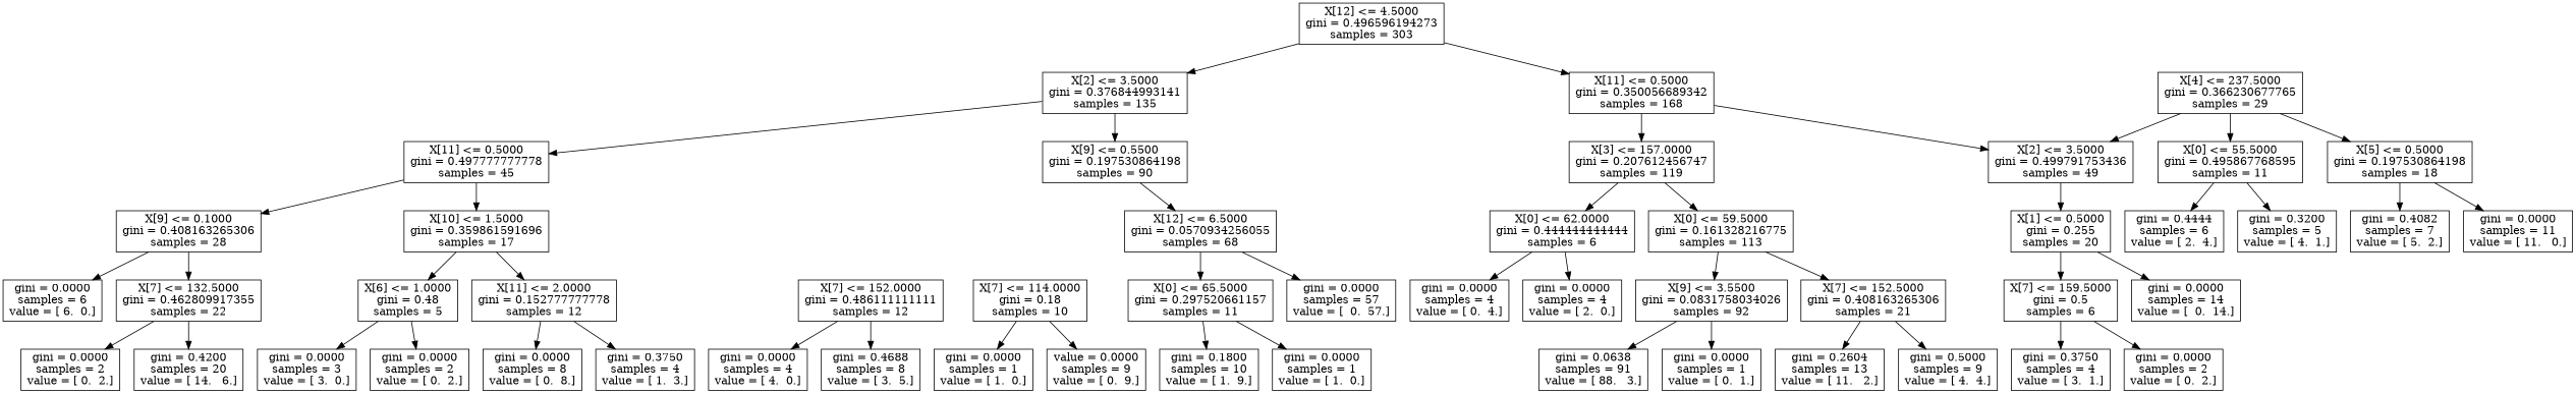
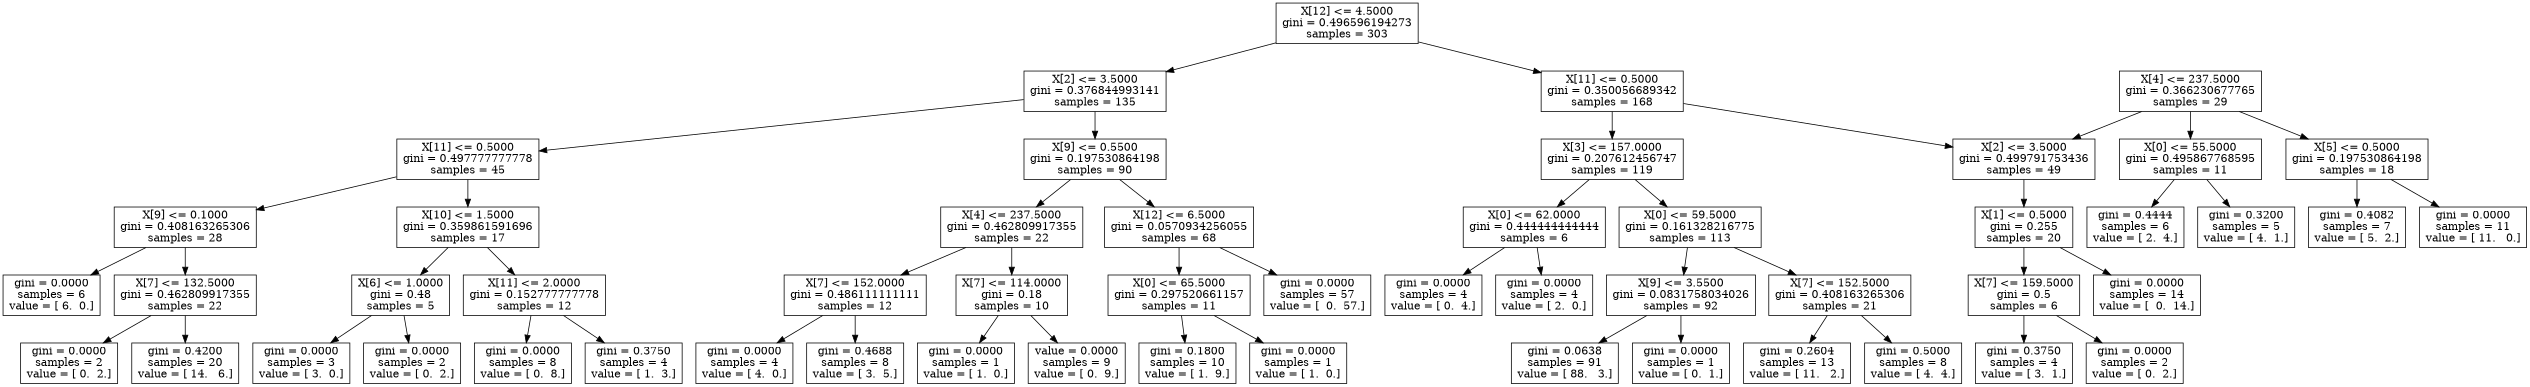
  digraph {
    node [shape=box]
    n1 [label="X[12] <= 4.5000\ngini = 0.496596194273\nsamples = 303"]
    n2 [label="X[11] <= 0.5000\ngini = 0.350056689342\nsamples = 168"]
    n3 [label="X[2] <= 3.5000\ngini = 0.376844993141\nsamples = 135"]
    n4 [label="X[3] <= 157.0000\ngini = 0.207612456747\nsamples = 119"]
    n5 [label="X[2] <= 3.5000\ngini = 0.499791753436\nsamples = 49"]
    n6 [label="X[11] <= 0.5000\ngini = 0.497777777778\nsamples = 45"]
    n7 [label="X[9] <= 0.5500\ngini = 0.197530864198\nsamples = 90"]
    n8 [label="X[0] <= 59.5000\ngini = 0.161328216775\nsamples = 113"]
    n9 [label="X[0] <= 62.0000\ngini = 0.444444444444\nsamples = 6"]
    n10 [label="X[1] <= 0.5000\ngini = 0.255\nsamples = 20"]
    n11 [label="X[9] <= 3.5500\ngini = 0.0831758034026\nsamples = 92"]
    n12 [label="X[7] <= 152.5000\ngini = 0.408163265306\nsamples = 21"]
    n13 [label="gini = 0.0000\nsamples = 4\nvalue = [ 0.  4.]"]
    n14 [label="gini = 0.0000\nsamples = 4\nvalue = [ 2.  0.]"]
    n15 [label="gini = 0.0638\nsamples = 91\nvalue = [ 88.   3.]"]
    n16 [label="gini = 0.0000\nsamples = 1\nvalue = [ 0.  1.]"]
    n17 [label="gini = 0.2604\nsamples = 13\nvalue = [ 11.   2.]"]
-   n18 [label="gini = 0.5000\nsamples = 9\nvalue = [ 4.  4.]"]
+   n18 [label="gini = 0.5000\nsamples = 8\nvalue = [ 4.  4.]"]
    n19 [label="X[4] <= 237.5000\ngini = 0.366230677765\nsamples = 29"]
    n20 [label="X[0] <= 55.5000\ngini = 0.495867768595\nsamples = 11"]
    n21 [label="X[5] <= 0.5000\ngini = 0.197530864198\nsamples = 18"]
    n22 [label="X[7] <= 159.5000\ngini = 0.5\nsamples = 6"]
    n23 [label="gini = 0.0000\nsamples = 14\nvalue = [  0.  14.]"]
    n24 [label="gini = 0.3200\nsamples = 5\nvalue = [ 4.  1.]"]
    n25 [label="gini = 0.4444\nsamples = 6\nvalue = [ 2.  4.]"]
    n26 [label="gini = 0.0000\nsamples = 11\nvalue = [ 11.   0.]"]
    n27 [label="gini = 0.4082\nsamples = 7\nvalue = [ 5.  2.]"]
    n28 [label="gini = 0.3750\nsamples = 4\nvalue = [ 3.  1.]"]
    n29 [label="gini = 0.0000\nsamples = 2\nvalue = [ 0.  2.]"]
    n30 [label="X[9] <= 0.1000\ngini = 0.408163265306\nsamples = 28"]
    n31 [label="X[10] <= 1.5000\ngini = 0.359861591696\nsamples = 17"]
+   n32 [label="X[4] <= 237.5000\ngini = 0.462809917355\nsamples = 22"]
    n33 [label="X[12] <= 6.5000\ngini = 0.0570934256055\nsamples = 68"]
    n34 [label="gini = 0.0000\nsamples = 6\nvalue = [ 6.  0.]"]
    n35 [label="X[7] <= 132.5000\ngini = 0.462809917355\nsamples = 22"]
    n36 [label="X[6] <= 1.0000\ngini = 0.48\nsamples = 5"]
    n37 [label="X[11] <= 2.0000\ngini = 0.152777777778\nsamples = 12"]
    n38 [label="gini = 0.0000\nsamples = 2\nvalue = [ 0.  2.]"]
    n39 [label="gini = 0.4200\nsamples = 20\nvalue = [ 14.   6.]"]
    n40 [label="gini = 0.0000\nsamples = 3\nvalue = [ 3.  0.]"]
    n41 [label="gini = 0.0000\nsamples = 2\nvalue = [ 0.  2.]"]
    n42 [label="gini = 0.0000\nsamples = 8\nvalue = [ 0.  8.]"]
    n43 [label="gini = 0.3750\nsamples = 4\nvalue = [ 1.  3.]"]
    n44 [label="X[7] <= 152.0000\ngini = 0.486111111111\nsamples = 12"]
    n45 [label="X[7] <= 114.0000\ngini = 0.18\nsamples = 10"]
    n46 [label="X[0] <= 65.5000\ngini = 0.297520661157\nsamples = 11"]
    n47 [label="gini = 0.0000\nsamples = 57\nvalue = [  0.  57.]"]
    n48 [label="gini = 0.0000\nsamples = 4\nvalue = [ 4.  0.]"]
    n49 [label="gini = 0.4688\nsamples = 8\nvalue = [ 3.  5.]"]
    n50 [label="gini = 0.0000\nsamples = 1\nvalue = [ 1.  0.]"]
    n51 [label="value = 0.0000\nsamples = 9\nvalue = [ 0.  9.]"]
    n52 [label="gini = 0.1800\nsamples = 10\nvalue = [ 1.  9.]"]
    n53 [label="gini = 0.0000\nsamples = 1\nvalue = [ 1.  0.]"]
    n1 -> n2
    n1 -> n3
    n2 -> n4
    n2 -> n5
    n3 -> n6
    n3 -> n7
    n4 -> n8
    n4 -> n9
    n5 -> n10
    n6 -> n30
    n6 -> n31
+   n7 -> n32
    n7 -> n33
    n8 -> n11
    n8 -> n12
    n9 -> n13
    n9 -> n14
    n10 -> n22
    n10 -> n23
    n11 -> n15
    n11 -> n16
    n12 -> n17
    n12 -> n18
    n19 -> n5
    n19 -> n20
    n19 -> n21
    n20 -> n24
    n20 -> n25
    n21 -> n26
    n21 -> n27
    n22 -> n28
    n22 -> n29
    n30 -> n34
    n30 -> n35
    n31 -> n36
    n31 -> n37
+   n32 -> n44
+   n32 -> n45
    n33 -> n46
    n33 -> n47
    n35 -> n38
    n35 -> n39
    n36 -> n40
    n36 -> n41
    n37 -> n42
    n37 -> n43
    n44 -> n48
    n44 -> n49
    n45 -> n50
    n45 -> n51
    n46 -> n52
    n46 -> n53
  }
